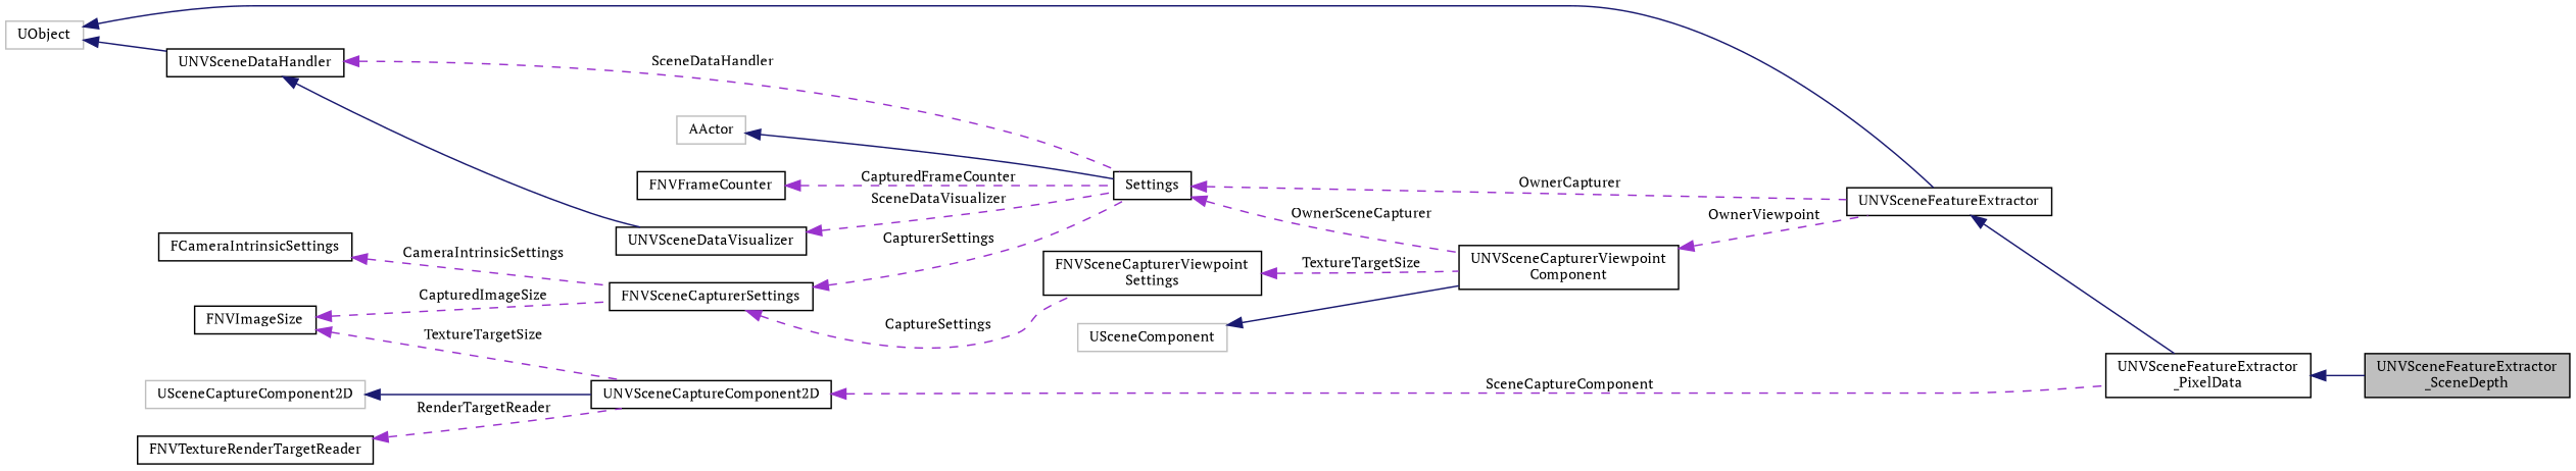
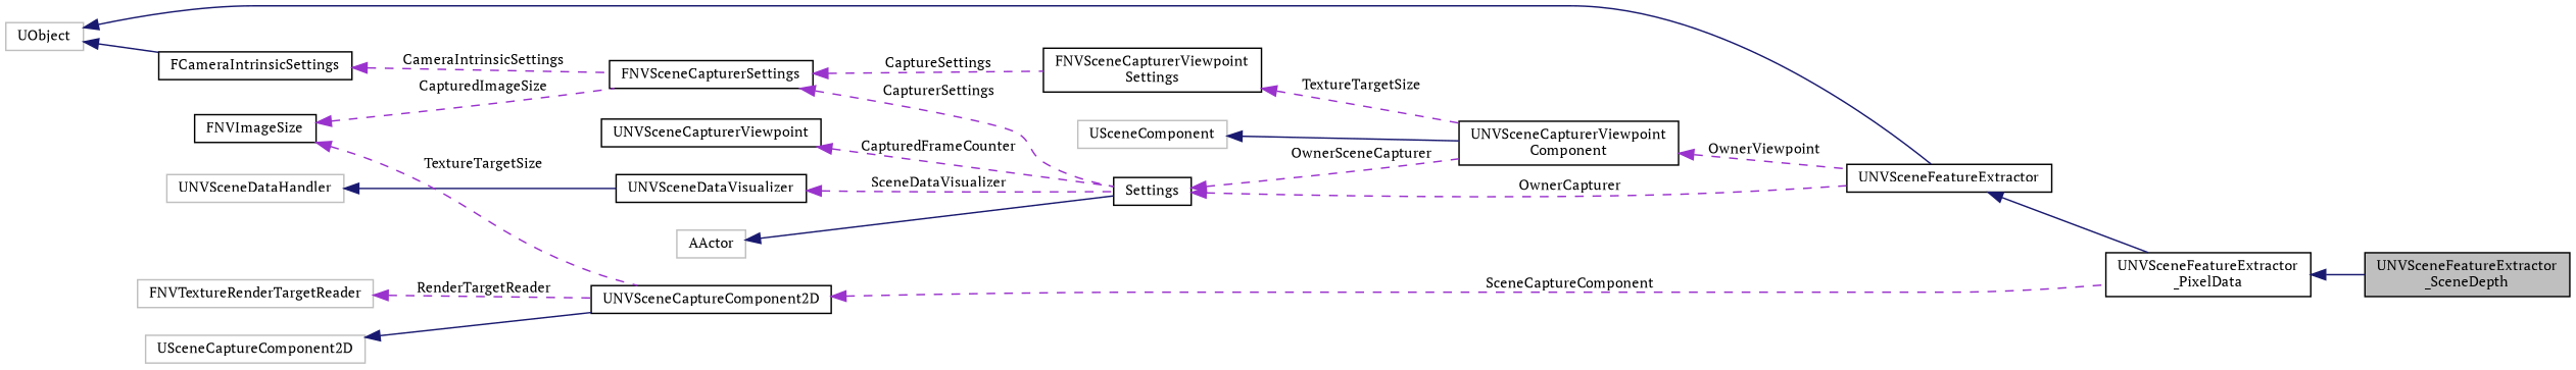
  digraph {
    fontname="PT Serif"
    rankdir=LR
    node [color=black fillcolor=white fontname="PT Serif" fontsize=10 shape=record style=filled]
    edge [color=darkorchid3 dir=back fontname="PT Serif" fontsize=10 labelfontname=Helvetica labelfontsize=10 style=dashed]
    n1 [fillcolor=grey75 fontcolor=black height=0.2 label="UNVSceneFeatureExtractor\l_SceneDepth" width=0.4]
    n2 [height=0.2 label="UNVSceneFeatureExtractor\l_PixelData" width=0.4]
    n3 [height=0.2 label=UNVSceneFeatureExtractor width=0.4]
    n4 [color=grey75 height=0.2 label=UObject width=0.4]
-   n5 [height=0.2 label=UNVSceneDataHandler width=0.4]
+   n5 [color=grey75 height=0.2 label=UNVSceneDataHandler width=0.4]
    n6 [height=0.2 label=Settings width=0.4]
    n7 [height=0.2 label=UNVSceneDataVisualizer width=0.4]
    n8 [height=0.2 label="UNVSceneCapturerViewpoint\lComponent" width=0.4]
    n9 [color=grey75 height=0.2 label=USceneComponent width=0.4]
    n10 [color=grey75 height=0.2 label=AActor width=0.4]
    n11 [height=0.2 label=FNVSceneCapturerSettings width=0.4]
    n12 [height=0.2 label="FNVSceneCapturerViewpoint\lSettings" width=0.4]
    n13 [height=0.2 label=FCameraIntrinsicSettings width=0.4]
    n14 [height=0.2 label=FNVImageSize width=0.4]
    n15 [height=0.2 label=UNVSceneCaptureComponent2D width=0.4]
-   n16 [height=0.2 label=FNVFrameCounter width=0.4]
+   n16 [height=0.2 label=UNVSceneCapturerViewpoint width=0.4]
    n17 [color=grey75 height=0.2 label=USceneCaptureComponent2D width=0.4]
-   n18 [height=0.2 label=FNVTextureRenderTargetReader width=0.4]
+   n18 [color=grey75 height=0.2 label=FNVTextureRenderTargetReader width=0.4]
    n2 -> n1 [color=midnightblue style=solid]
    n3 -> n2 [color=midnightblue style=solid]
    n4 -> n3 [color=midnightblue style=solid]
-   n4 -> n5 [color=midnightblue style=solid]
-   n5 -> n6 [label=" SceneDataHandler"]
+   n4 -> n13 [color=midnightblue style=solid]
    n5 -> n7 [color=midnightblue style=solid]
    n6 -> n3 [label=" OwnerCapturer"]
    n6 -> n8 [label=" OwnerSceneCapturer"]
    n7 -> n6 [label=" SceneDataVisualizer"]
    n8 -> n3 [label=" OwnerViewpoint"]
    n9 -> n8 [color=midnightblue style=solid]
    n10 -> n6 [color=midnightblue style=solid]
    n11 -> n6 [label=" CapturerSettings"]
    n11 -> n12 [label=" CaptureSettings"]
    n12 -> n8 [label=" TextureTargetSize"]
    n13 -> n11 [label=" CameraIntrinsicSettings"]
    n14 -> n11 [label=" CapturedImageSize"]
    n14 -> n15 [label=" TextureTargetSize"]
    n15 -> n2 [label=" SceneCaptureComponent"]
    n16 -> n6 [label=" CapturedFrameCounter"]
    n17 -> n15 [color=midnightblue style=solid]
    n18 -> n15 [label=" RenderTargetReader"]
  }
